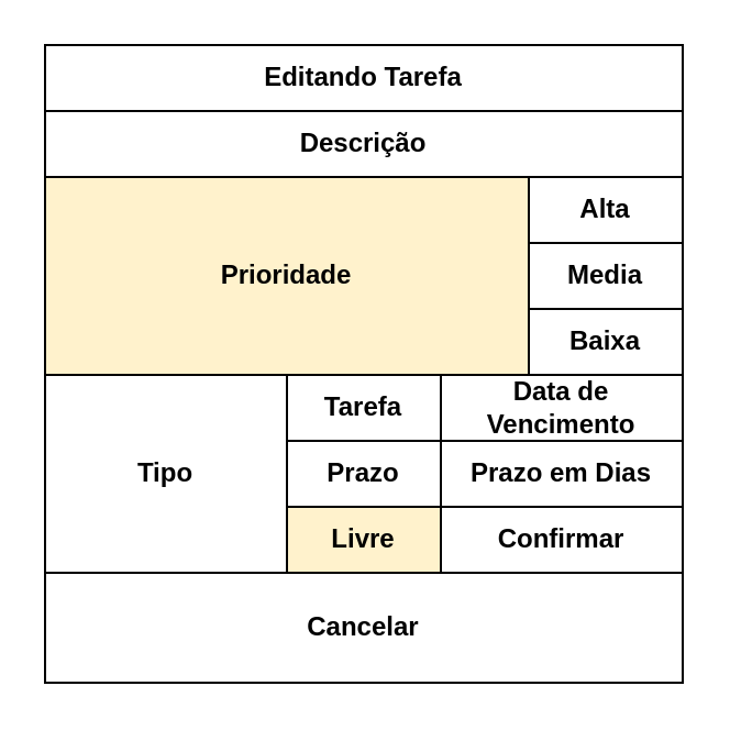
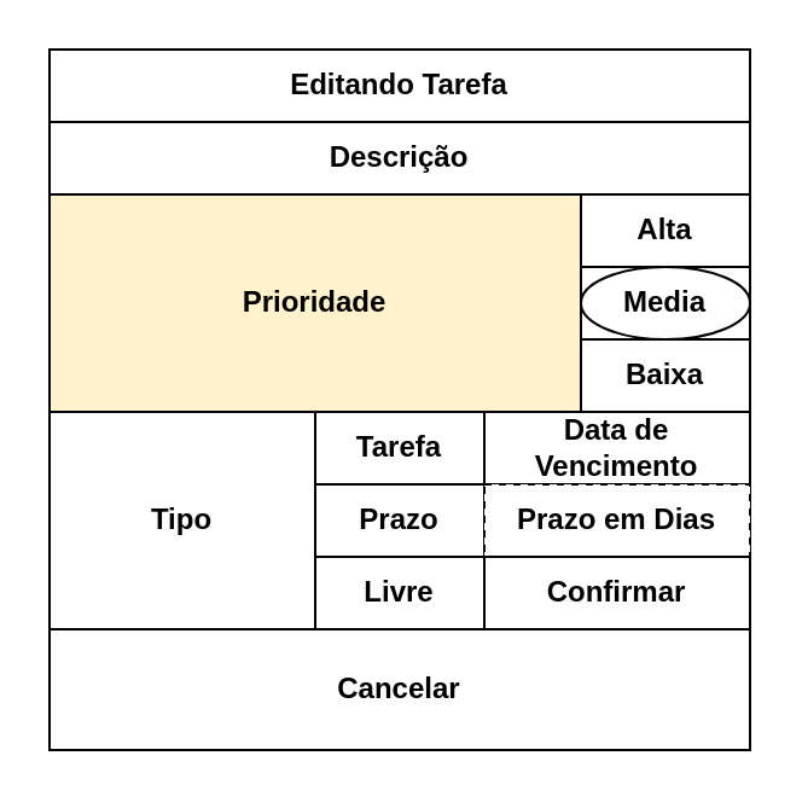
  <mxCell id="0" />
  <mxCell id="1" parent="0" />
  <mxCell id="2" value="" style="whiteSpace=wrap;html=1;aspect=fixed;" parent="1" vertex="1"><mxGeometry x="20" y="20" width="290" height="290" as="geometry" /></mxCell>
  <mxCell id="3" value="&lt;b&gt;Editando Tarefa&lt;/b&gt;" style="rounded=0;whiteSpace=wrap;html=1;" parent="1" vertex="1"><mxGeometry x="20" y="20" width="290" height="30" as="geometry" /></mxCell>
  <mxCell id="4" value="&lt;b&gt;Descrição&lt;/b&gt;" style="rounded=0;whiteSpace=wrap;html=1;" parent="1" vertex="1"><mxGeometry x="20" y="50" width="290" height="30" as="geometry" /></mxCell>
  <mxCell id="5" value="&lt;b&gt;Prioridade&lt;/b&gt;" style="rounded=0;whiteSpace=wrap;html=1;fillColor=#fff2cc;" parent="1" vertex="1"><mxGeometry x="20" y="80" width="220" height="90" as="geometry" /></mxCell>
  <mxCell id="6" value="&lt;b&gt;Alta&lt;/b&gt;" style="rounded=0;whiteSpace=wrap;html=1;" parent="1" vertex="1"><mxGeometry x="240" y="80" width="70" height="30" as="geometry" /></mxCell>
- <mxCell id="7" value="&lt;b&gt;Media&lt;/b&gt;" style="rounded=0;whiteSpace=wrap;html=1;" parent="1" vertex="1"><mxGeometry x="240" y="110" width="70" height="30" as="geometry" /></mxCell>
+ <mxCell id="7" value="&lt;b&gt;Media&lt;/b&gt;" style="ellipse;whiteSpace=wrap;html=1;" parent="1" vertex="1"><mxGeometry x="240" y="110" width="70" height="30" as="geometry" /></mxCell>
  <mxCell id="8" value="&lt;b&gt;Baixa&lt;/b&gt;" style="rounded=0;whiteSpace=wrap;html=1;" parent="1" vertex="1"><mxGeometry x="240" y="140" width="70" height="30" as="geometry" /></mxCell>
  <mxCell id="9" value="&lt;b&gt;Tipo&lt;/b&gt;" style="rounded=0;whiteSpace=wrap;html=1;" parent="1" vertex="1"><mxGeometry x="20" y="170" width="110" height="90" as="geometry" /></mxCell>
  <mxCell id="10" value="&lt;b&gt;Tarefa&lt;/b&gt;" style="rounded=0;whiteSpace=wrap;html=1;" parent="1" vertex="1"><mxGeometry x="130" y="170" width="70" height="30" as="geometry" /></mxCell>
  <mxCell id="11" value="&lt;b&gt;Prazo&lt;/b&gt;" style="rounded=0;whiteSpace=wrap;html=1;" parent="1" vertex="1"><mxGeometry x="130" y="200" width="70" height="30" as="geometry" /></mxCell>
- <mxCell id="12" value="&lt;b&gt;Livre&lt;/b&gt;" style="rounded=0;whiteSpace=wrap;html=1;fillColor=#fff2cc;" parent="1" vertex="1"><mxGeometry x="130" y="230" width="70" height="30" as="geometry" /></mxCell>
+ <mxCell id="12" value="&lt;b&gt;Livre&lt;/b&gt;" style="rounded=0;whiteSpace=wrap;html=1;" parent="1" vertex="1"><mxGeometry x="130" y="230" width="70" height="30" as="geometry" /></mxCell>
  <mxCell id="13" value="&lt;b&gt;Data de Vencimento&lt;/b&gt;" style="rounded=0;whiteSpace=wrap;html=1;" parent="1" vertex="1"><mxGeometry x="200" y="170" width="110" height="30" as="geometry" /></mxCell>
- <mxCell id="14" value="&lt;b&gt;Prazo em Dias&lt;/b&gt;" style="rounded=0;whiteSpace=wrap;html=1;" parent="1" vertex="1"><mxGeometry x="200" y="200" width="110" height="30" as="geometry" /></mxCell>
+ <mxCell id="14" value="&lt;b&gt;Prazo em Dias&lt;/b&gt;" style="rounded=0;whiteSpace=wrap;html=1;dashed=1;" parent="1" vertex="1"><mxGeometry x="200" y="200" width="110" height="30" as="geometry" /></mxCell>
  <mxCell id="15" value="&lt;b&gt;Confirmar&lt;/b&gt;" style="rounded=0;whiteSpace=wrap;html=1;" parent="1" vertex="1"><mxGeometry x="200" y="230" width="110" height="30" as="geometry" /></mxCell>
  <mxCell id="16" value="&lt;span style=&quot;line-height: 107%;&quot;&gt;&lt;font style=&quot;font-size: 12px;&quot;&gt;&lt;b&gt;Cancelar&lt;/b&gt;&lt;/font&gt;&lt;/span&gt;" style="rounded=0;whiteSpace=wrap;html=1;" vertex="1" parent="1"><mxGeometry x="20" y="260" width="290" height="50" as="geometry" /></mxCell>
